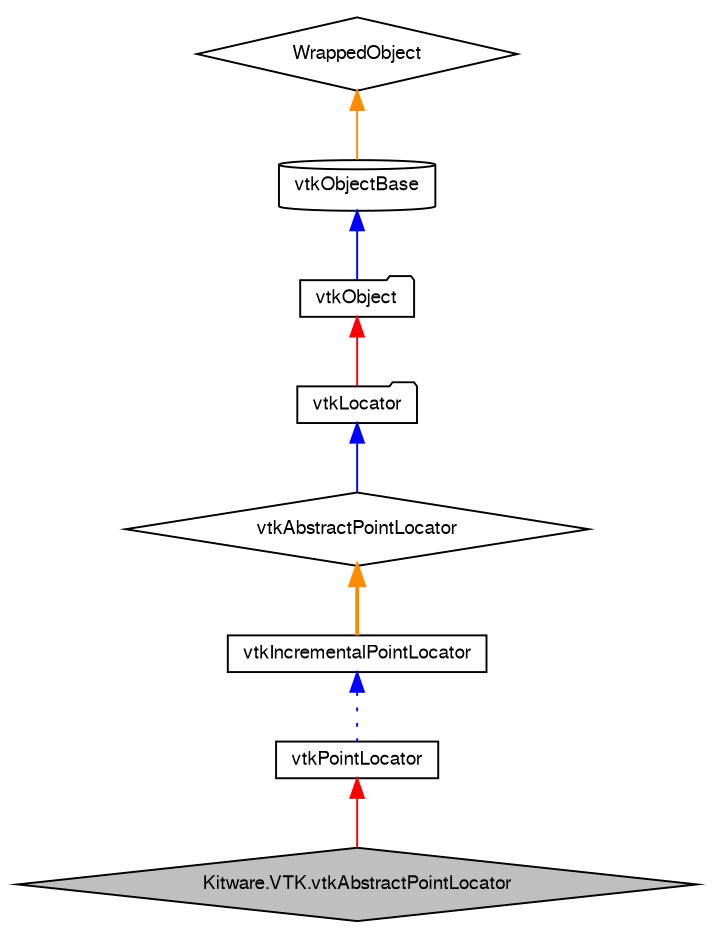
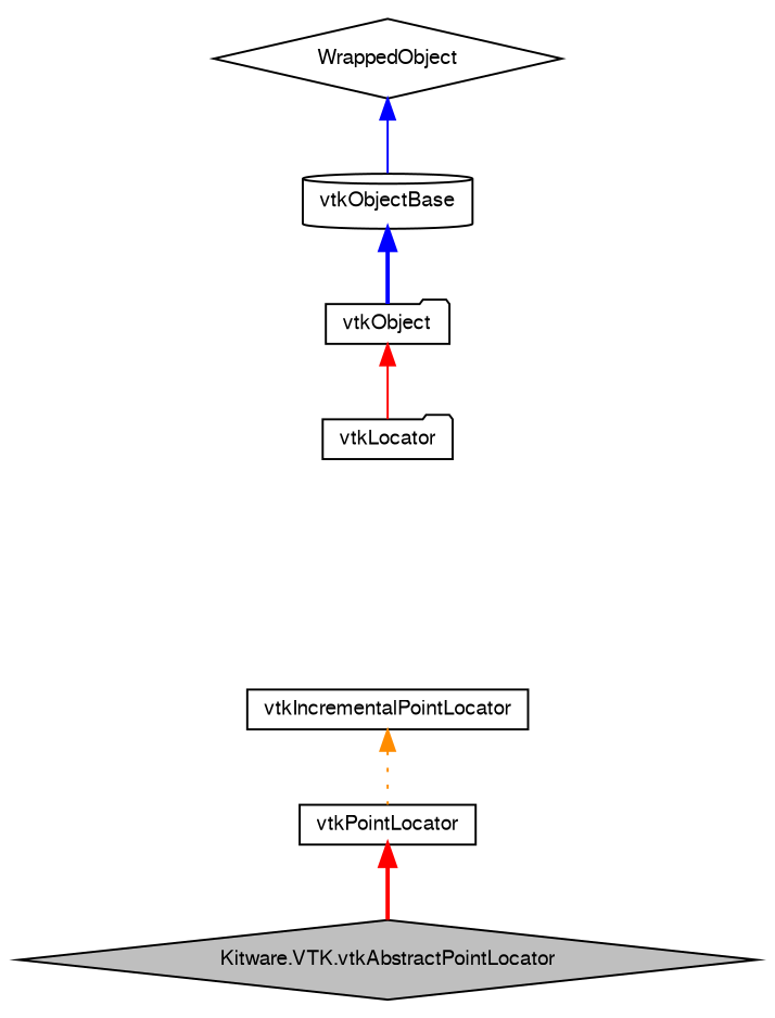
  digraph {
    node [color=black fontname=FreeSans fontsize=10 shape=diamond]
    edge [color=blue dir=back fontname=FreeSans fontsize=10 labelfontname=FreeSans labelfontsize=10 style=bold]
    n1 [fillcolor=grey75 fontcolor=black height=0.2 label="Kitware.VTK.vtkAbstractPointLocator" style=filled width=0.4]
    n2 [height=0.2 label=vtkPointLocator shape=box width=0.4]
    n3 [height=0.2 label=vtkIncrementalPointLocator shape=box width=0.4]
-   n4 [height=0.2 label=vtkAbstractPointLocator width=0.4]
    n5 [height=0.2 label=vtkLocator shape=folder width=0.4]
    n6 [height=0.2 label=vtkObject shape=folder width=0.4]
    n7 [height=0.2 label=vtkObjectBase shape=cylinder width=0.4]
    n8 [height=0.2 label=WrappedObject width=0.4]
-   n2 -> n1 [color=red style=solid]
-   n3 -> n2 [style=dotted]
-   n4 -> n3 [color=darkorange]
-   n5 -> n4 [style=solid]
+   n2 -> n1 [color=red]
+   n3 -> n2 [color=darkorange style=dotted]
    n6 -> n5 [color=red style=solid]
-   n7 -> n6 [style=solid]
-   n8 -> n7 [color=darkorange style=solid]
+   n7 -> n6
+   n8 -> n7 [style=solid]
  }
